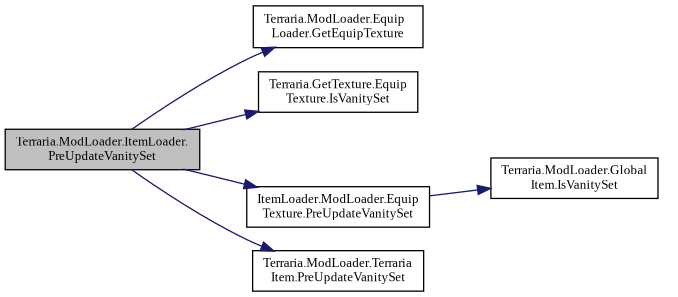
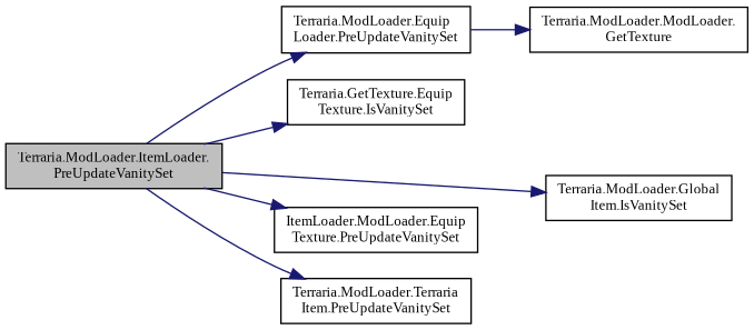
  digraph {
    fontname="Liberation Serif"
    rankdir=LR
    node [color=black fillcolor=white fontname="Liberation Serif" fontsize=10 shape=record style=filled]
    edge [color=midnightblue fontname="Liberation Serif" fontsize=10 labelfontname=Helvetica labelfontsize=10 style=solid]
    n1 [fillcolor=grey75 fontcolor=black height=0.2 label="Terraria.ModLoader.ItemLoader.\lPreUpdateVanitySet" width=0.4]
-   n2 [height=0.2 label="Terraria.ModLoader.Equip\lLoader.GetEquipTexture" width=0.4]
+   n2 [height=0.2 label="Terraria.ModLoader.Equip\lLoader.PreUpdateVanitySet" width=0.4]
    n3 [height=0.2 label="Terraria.GetTexture.Equip\lTexture.IsVanitySet" width=0.4]
    n4 [height=0.2 label="Terraria.ModLoader.Global\lItem.IsVanitySet" width=0.4]
    n5 [height=0.2 label="ItemLoader.ModLoader.Equip\lTexture.PreUpdateVanitySet" width=0.4]
    n6 [height=0.2 label="Terraria.ModLoader.Terraria\lItem.PreUpdateVanitySet" width=0.4]
+   n7 [height=0.2 label="Terraria.ModLoader.ModLoader.\lGetTexture" width=0.4]
    n1 -> n2
    n1 -> n3
-   n5 -> n4
+   n1 -> n4
    n1 -> n5
    n1 -> n6
+   n2 -> n7
  }
